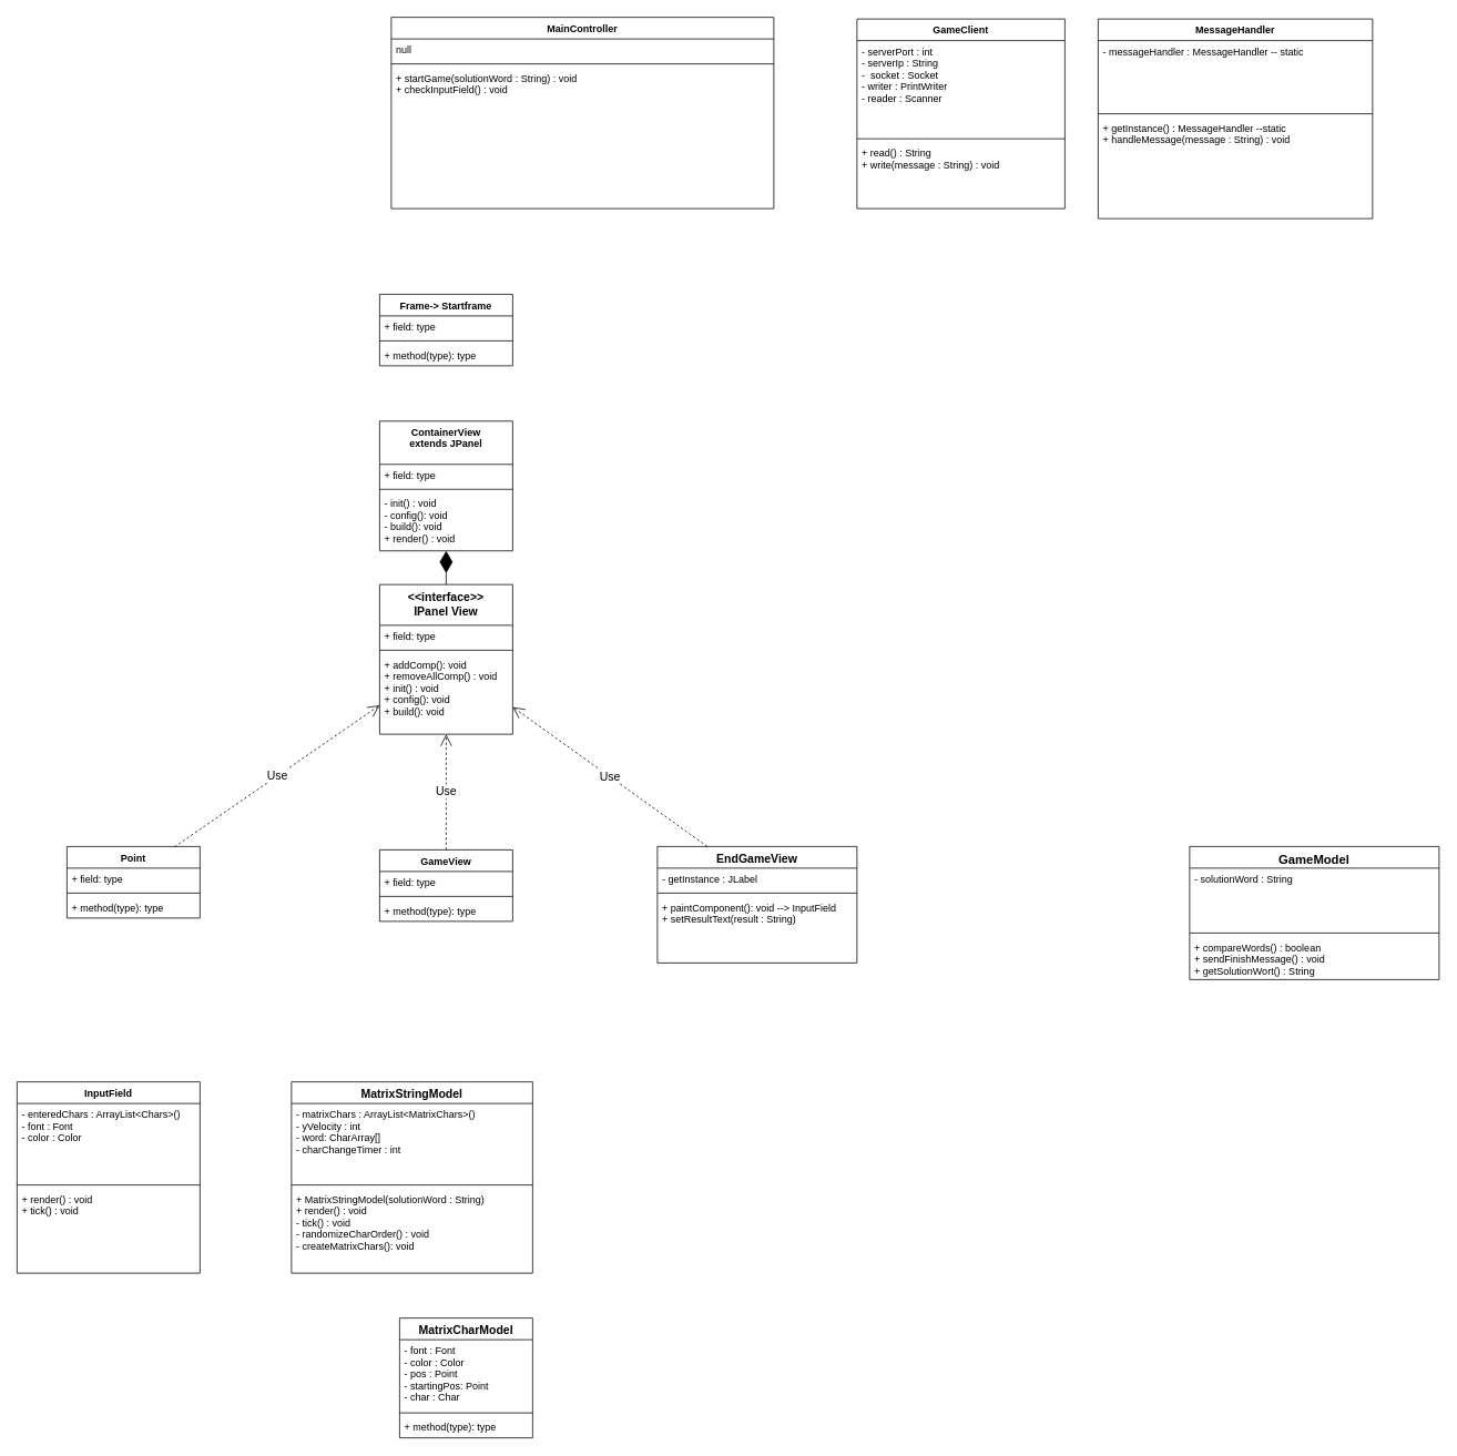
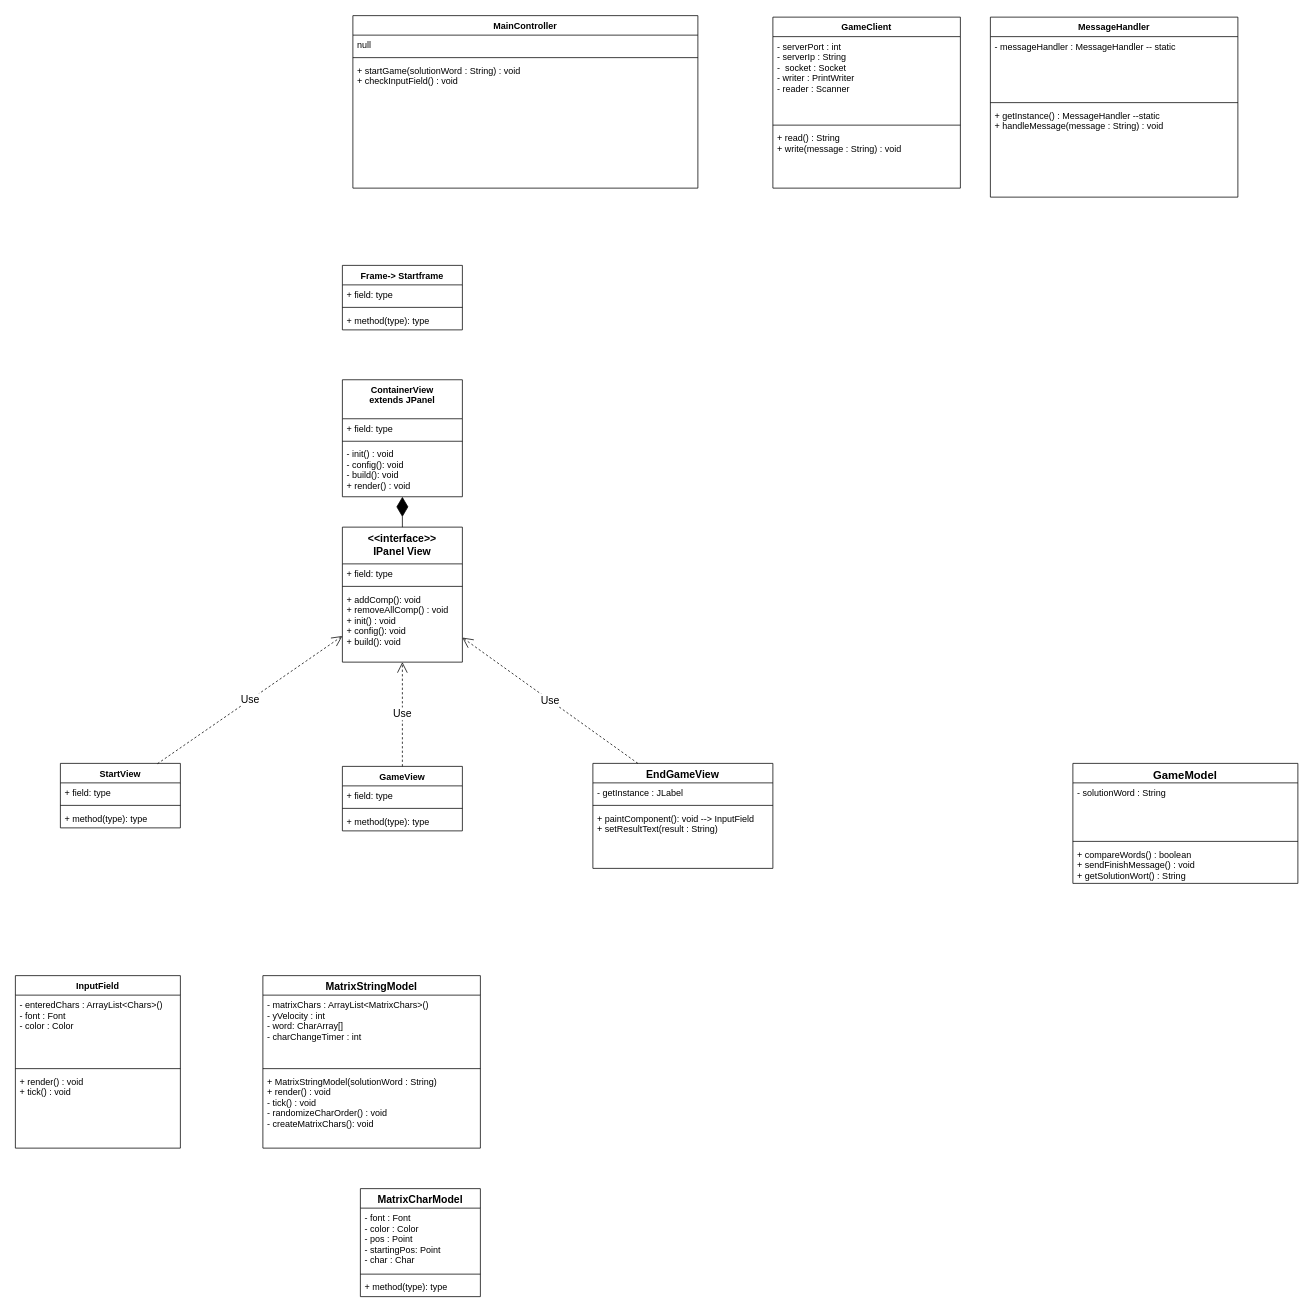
  <mxCell id="0" />
  <mxCell id="1" parent="0" />
  <mxCell id="2" value="GameModel&#10;&#10;" style="swimlane;fontStyle=1;align=center;verticalAlign=top;childLayout=stackLayout;horizontal=1;startSize=26;horizontalStack=0;resizeParent=1;resizeParentMax=0;resizeLast=0;collapsible=1;marginBottom=0;fontSize=15;" parent="1" vertex="1"><mxGeometry x="1430" y="1017" width="300" height="160" as="geometry"><mxRectangle x="480" y="237" width="110" height="26" as="alternateBounds" /></mxGeometry></mxCell>
  <mxCell id="3" value="- solutionWord : String&#10;" style="text;strokeColor=none;fillColor=none;align=left;verticalAlign=top;spacingLeft=4;spacingRight=4;overflow=hidden;rotatable=0;points=[[0,0.5],[1,0.5]];portConstraint=eastwest;" parent="2" vertex="1"><mxGeometry y="26" width="300" height="74" as="geometry" /></mxCell>
  <mxCell id="4" value="" style="line;strokeWidth=1;fillColor=none;align=left;verticalAlign=middle;spacingTop=-1;spacingLeft=3;spacingRight=3;rotatable=0;labelPosition=right;points=[];portConstraint=eastwest;" parent="2" vertex="1"><mxGeometry y="100" width="300" height="8" as="geometry" /></mxCell>
  <mxCell id="5" value="+ compareWords() : boolean&#10;+ sendFinishMessage() : void&#10;+ getSolutionWort() : String" style="text;strokeColor=none;fillColor=none;align=left;verticalAlign=top;spacingLeft=4;spacingRight=4;overflow=hidden;rotatable=0;points=[[0,0.5],[1,0.5]];portConstraint=eastwest;" parent="2" vertex="1"><mxGeometry y="108" width="300" height="52" as="geometry" /></mxCell>
  <mxCell id="6" value="MatrixStringModel&#10;&#10;" style="swimlane;fontStyle=1;align=center;verticalAlign=top;childLayout=stackLayout;horizontal=1;startSize=26;horizontalStack=0;resizeParent=1;resizeParentMax=0;resizeLast=0;collapsible=1;marginBottom=0;labelBackgroundColor=none;fontSize=14;" parent="1" vertex="1"><mxGeometry x="350" y="1300" width="290" height="230" as="geometry" /></mxCell>
  <mxCell id="7" value="- matrixChars : ArrayList&lt;MatrixChars&gt;()&#10;- yVelocity : int&#10;- word: CharArray[]&#10;- charChangeTimer : int&#10;&#10;" style="text;strokeColor=none;fillColor=none;align=left;verticalAlign=top;spacingLeft=4;spacingRight=4;overflow=hidden;rotatable=0;points=[[0,0.5],[1,0.5]];portConstraint=eastwest;" parent="6" vertex="1"><mxGeometry y="26" width="290" height="94" as="geometry" /></mxCell>
  <mxCell id="8" value="" style="line;strokeWidth=1;fillColor=none;align=left;verticalAlign=middle;spacingTop=-1;spacingLeft=3;spacingRight=3;rotatable=0;labelPosition=right;points=[];portConstraint=eastwest;" parent="6" vertex="1"><mxGeometry y="120" width="290" height="8" as="geometry" /></mxCell>
  <mxCell id="9" value="+ MatrixStringModel(solutionWord : String) &#10;+ render() : void&#10;- tick() : void&#10;- randomizeCharOrder() : void &#10;- createMatrixChars(): void&#10;" style="text;strokeColor=none;fillColor=none;align=left;verticalAlign=top;spacingLeft=4;spacingRight=4;overflow=hidden;rotatable=0;points=[[0,0.5],[1,0.5]];portConstraint=eastwest;" parent="6" vertex="1"><mxGeometry y="128" width="290" height="102" as="geometry" /></mxCell>
  <mxCell id="10" value="MatrixCharModel&#10;&#10;" style="swimlane;fontStyle=1;align=center;verticalAlign=top;childLayout=stackLayout;horizontal=1;startSize=26;horizontalStack=0;resizeParent=1;resizeParentMax=0;resizeLast=0;collapsible=1;marginBottom=0;labelBackgroundColor=none;fontSize=14;" parent="1" vertex="1"><mxGeometry x="480" y="1584" width="160" height="144" as="geometry" /></mxCell>
  <mxCell id="11" value="- font : Font&#10;- color : Color&#10;- pos : Point&#10;- startingPos: Point&#10;- char : Char" style="text;strokeColor=none;fillColor=none;align=left;verticalAlign=top;spacingLeft=4;spacingRight=4;overflow=hidden;rotatable=0;points=[[0,0.5],[1,0.5]];portConstraint=eastwest;" parent="10" vertex="1"><mxGeometry y="26" width="160" height="84" as="geometry" /></mxCell>
  <mxCell id="12" value="" style="line;strokeWidth=1;fillColor=none;align=left;verticalAlign=middle;spacingTop=-1;spacingLeft=3;spacingRight=3;rotatable=0;labelPosition=right;points=[];portConstraint=eastwest;" parent="10" vertex="1"><mxGeometry y="110" width="160" height="8" as="geometry" /></mxCell>
  <mxCell id="13" value="+ method(type): type" style="text;strokeColor=none;fillColor=none;align=left;verticalAlign=top;spacingLeft=4;spacingRight=4;overflow=hidden;rotatable=0;points=[[0,0.5],[1,0.5]];portConstraint=eastwest;" parent="10" vertex="1"><mxGeometry y="118" width="160" height="26" as="geometry" /></mxCell>
  <mxCell id="14" value="ContainerView&#10;extends JPanel&#10;&#10;" style="swimlane;fontStyle=1;align=center;verticalAlign=top;childLayout=stackLayout;horizontal=1;startSize=52;horizontalStack=0;resizeParent=1;resizeParentMax=0;resizeLast=0;collapsible=1;marginBottom=0;" parent="1" vertex="1"><mxGeometry x="456" y="505.5" width="160" height="156" as="geometry" /></mxCell>
  <mxCell id="15" value="+ field: type" style="text;strokeColor=none;fillColor=none;align=left;verticalAlign=top;spacingLeft=4;spacingRight=4;overflow=hidden;rotatable=0;points=[[0,0.5],[1,0.5]];portConstraint=eastwest;" parent="14" vertex="1"><mxGeometry y="52" width="160" height="26" as="geometry" /></mxCell>
  <mxCell id="16" value="" style="line;strokeWidth=1;fillColor=none;align=left;verticalAlign=middle;spacingTop=-1;spacingLeft=3;spacingRight=3;rotatable=0;labelPosition=right;points=[];portConstraint=eastwest;" parent="14" vertex="1"><mxGeometry y="78" width="160" height="8" as="geometry" /></mxCell>
  <mxCell id="17" value="- init() : void&#10;- config(): void&#10;- build(): void&#10;+ render() : void&#10;" style="text;strokeColor=none;fillColor=none;align=left;verticalAlign=top;spacingLeft=4;spacingRight=4;overflow=hidden;rotatable=0;points=[[0,0.5],[1,0.5]];portConstraint=eastwest;" parent="14" vertex="1"><mxGeometry y="86" width="160" height="70" as="geometry" /></mxCell>
  <mxCell id="18" value="Frame-&gt; Startframe&#10;&#10;" style="swimlane;fontStyle=1;align=center;verticalAlign=top;childLayout=stackLayout;horizontal=1;startSize=26;horizontalStack=0;resizeParent=1;resizeParentMax=0;resizeLast=0;collapsible=1;marginBottom=0;" parent="1" vertex="1"><mxGeometry x="456" y="353" width="160" height="86" as="geometry" /></mxCell>
  <mxCell id="19" value="+ field: type" style="text;strokeColor=none;fillColor=none;align=left;verticalAlign=top;spacingLeft=4;spacingRight=4;overflow=hidden;rotatable=0;points=[[0,0.5],[1,0.5]];portConstraint=eastwest;" parent="18" vertex="1"><mxGeometry y="26" width="160" height="26" as="geometry" /></mxCell>
  <mxCell id="20" value="" style="line;strokeWidth=1;fillColor=none;align=left;verticalAlign=middle;spacingTop=-1;spacingLeft=3;spacingRight=3;rotatable=0;labelPosition=right;points=[];portConstraint=eastwest;" parent="18" vertex="1"><mxGeometry y="52" width="160" height="8" as="geometry" /></mxCell>
  <mxCell id="21" value="+ method(type): type" style="text;strokeColor=none;fillColor=none;align=left;verticalAlign=top;spacingLeft=4;spacingRight=4;overflow=hidden;rotatable=0;points=[[0,0.5],[1,0.5]];portConstraint=eastwest;" parent="18" vertex="1"><mxGeometry y="60" width="160" height="26" as="geometry" /></mxCell>
- <mxCell id="22" value="Point&#10;&#10;" style="swimlane;fontStyle=1;align=center;verticalAlign=top;childLayout=stackLayout;horizontal=1;startSize=26;horizontalStack=0;resizeParent=1;resizeParentMax=0;resizeLast=0;collapsible=1;marginBottom=0;" parent="1" vertex="1"><mxGeometry x="80" y="1017" width="160" height="86" as="geometry" /></mxCell>
+ <mxCell id="22" value="StartView&#10;&#10;" style="swimlane;fontStyle=1;align=center;verticalAlign=top;childLayout=stackLayout;horizontal=1;startSize=26;horizontalStack=0;resizeParent=1;resizeParentMax=0;resizeLast=0;collapsible=1;marginBottom=0;" parent="1" vertex="1"><mxGeometry x="80" y="1017" width="160" height="86" as="geometry" /></mxCell>
  <mxCell id="23" value="+ field: type" style="text;strokeColor=none;fillColor=none;align=left;verticalAlign=top;spacingLeft=4;spacingRight=4;overflow=hidden;rotatable=0;points=[[0,0.5],[1,0.5]];portConstraint=eastwest;" parent="22" vertex="1"><mxGeometry y="26" width="160" height="26" as="geometry" /></mxCell>
  <mxCell id="24" value="" style="line;strokeWidth=1;fillColor=none;align=left;verticalAlign=middle;spacingTop=-1;spacingLeft=3;spacingRight=3;rotatable=0;labelPosition=right;points=[];portConstraint=eastwest;" parent="22" vertex="1"><mxGeometry y="52" width="160" height="8" as="geometry" /></mxCell>
  <mxCell id="25" value="+ method(type): type" style="text;strokeColor=none;fillColor=none;align=left;verticalAlign=top;spacingLeft=4;spacingRight=4;overflow=hidden;rotatable=0;points=[[0,0.5],[1,0.5]];portConstraint=eastwest;" parent="22" vertex="1"><mxGeometry y="60" width="160" height="26" as="geometry" /></mxCell>
  <mxCell id="26" value="GameView&#10;&#10;" style="swimlane;fontStyle=1;align=center;verticalAlign=top;childLayout=stackLayout;horizontal=1;startSize=26;horizontalStack=0;resizeParent=1;resizeParentMax=0;resizeLast=0;collapsible=1;marginBottom=0;" parent="1" vertex="1"><mxGeometry x="456" y="1021" width="160" height="86" as="geometry" /></mxCell>
  <mxCell id="27" value="+ field: type" style="text;strokeColor=none;fillColor=none;align=left;verticalAlign=top;spacingLeft=4;spacingRight=4;overflow=hidden;rotatable=0;points=[[0,0.5],[1,0.5]];portConstraint=eastwest;" parent="26" vertex="1"><mxGeometry y="26" width="160" height="26" as="geometry" /></mxCell>
  <mxCell id="28" value="" style="line;strokeWidth=1;fillColor=none;align=left;verticalAlign=middle;spacingTop=-1;spacingLeft=3;spacingRight=3;rotatable=0;labelPosition=right;points=[];portConstraint=eastwest;" parent="26" vertex="1"><mxGeometry y="52" width="160" height="8" as="geometry" /></mxCell>
  <mxCell id="29" value="+ method(type): type" style="text;strokeColor=none;fillColor=none;align=left;verticalAlign=top;spacingLeft=4;spacingRight=4;overflow=hidden;rotatable=0;points=[[0,0.5],[1,0.5]];portConstraint=eastwest;" parent="26" vertex="1"><mxGeometry y="60" width="160" height="26" as="geometry" /></mxCell>
  <mxCell id="30" value="&lt;&lt;interface&gt;&gt;&#10;IPanel View&#10;&#10;" style="swimlane;fontStyle=1;align=center;verticalAlign=top;childLayout=stackLayout;horizontal=1;startSize=49;horizontalStack=0;resizeParent=1;resizeParentMax=0;resizeLast=0;collapsible=1;marginBottom=0;fontSize=14;" parent="1" vertex="1"><mxGeometry x="456" y="702" width="160" height="180" as="geometry" /></mxCell>
  <mxCell id="31" value="+ field: type" style="text;strokeColor=none;fillColor=none;align=left;verticalAlign=top;spacingLeft=4;spacingRight=4;overflow=hidden;rotatable=0;points=[[0,0.5],[1,0.5]];portConstraint=eastwest;" parent="30" vertex="1"><mxGeometry y="49" width="160" height="26" as="geometry" /></mxCell>
  <mxCell id="32" value="" style="line;strokeWidth=1;fillColor=none;align=left;verticalAlign=middle;spacingTop=-1;spacingLeft=3;spacingRight=3;rotatable=0;labelPosition=right;points=[];portConstraint=eastwest;" parent="30" vertex="1"><mxGeometry y="75" width="160" height="8" as="geometry" /></mxCell>
  <mxCell id="33" value="+ addComp(): void&#10;+ removeAllComp() : void&#10;+ init() : void&#10;+ config(): void&#10;+ build(): void" style="text;strokeColor=none;fillColor=none;align=left;verticalAlign=top;spacingLeft=4;spacingRight=4;overflow=hidden;rotatable=0;points=[[0,0.5],[1,0.5]];portConstraint=eastwest;" parent="30" vertex="1"><mxGeometry y="83" width="160" height="97" as="geometry" /></mxCell>
  <mxCell id="34" value="Use" style="endArrow=open;endSize=12;dashed=1;html=1;fontSize=14;exitX=0.809;exitY=0.005;exitDx=0;exitDy=0;exitPerimeter=0;" parent="1" source="22" target="30" edge="1"><mxGeometry width="160" relative="1" as="geometry"><mxPoint x="480" y="980" as="sourcePoint" /><mxPoint x="640" y="980" as="targetPoint" /></mxGeometry></mxCell>
  <mxCell id="35" value="Use" style="endArrow=open;endSize=12;dashed=1;html=1;fontSize=14;exitX=0.5;exitY=0;exitDx=0;exitDy=0;" parent="1" source="26" target="30" edge="1"><mxGeometry width="160" relative="1" as="geometry"><mxPoint x="830" y="950" as="sourcePoint" /><mxPoint x="990" y="950" as="targetPoint" /></mxGeometry></mxCell>
  <mxCell id="36" value="" style="endArrow=diamondThin;endFill=1;endSize=24;html=1;fontSize=14;exitX=0.5;exitY=0;exitDx=0;exitDy=0;" parent="1" source="30" target="14" edge="1"><mxGeometry width="160" relative="1" as="geometry"><mxPoint x="250" as="sourcePoint" y="780" /><mxPoint x="520" y="770" as="targetPoint" /></mxGeometry></mxCell>
  <mxCell id="37" value="EndGameView&#10;&#10;" style="swimlane;fontStyle=1;align=center;verticalAlign=top;childLayout=stackLayout;horizontal=1;startSize=26;horizontalStack=0;resizeParent=1;resizeParentMax=0;resizeLast=0;collapsible=1;marginBottom=0;labelBackgroundColor=none;fontSize=14;" parent="1" vertex="1"><mxGeometry x="790" y="1017" width="240" height="140" as="geometry" /></mxCell>
  <mxCell id="38" value="- getInstance : JLabel&#10;" style="text;strokeColor=none;fillColor=none;align=left;verticalAlign=top;spacingLeft=4;spacingRight=4;overflow=hidden;rotatable=0;points=[[0,0.5],[1,0.5]];portConstraint=eastwest;" parent="37" vertex="1"><mxGeometry y="26" width="240" height="26" as="geometry" /></mxCell>
  <mxCell id="39" value="" style="line;strokeWidth=1;fillColor=none;align=left;verticalAlign=middle;spacingTop=-1;spacingLeft=3;spacingRight=3;rotatable=0;labelPosition=right;points=[];portConstraint=eastwest;" parent="37" vertex="1"><mxGeometry y="52" width="240" height="8" as="geometry" /></mxCell>
  <mxCell id="40" value="+ paintComponent(): void --&gt; InputField&#10;+ setResultText(result : String)&#10;" style="text;strokeColor=none;fillColor=none;align=left;verticalAlign=top;spacingLeft=4;spacingRight=4;overflow=hidden;rotatable=0;points=[[0,0.5],[1,0.5]];portConstraint=eastwest;" parent="37" vertex="1"><mxGeometry y="60" width="240" height="80" as="geometry" /></mxCell>
  <mxCell id="41" value="Use" style="endArrow=open;endSize=12;dashed=1;html=1;fontSize=14;exitX=0.25;exitY=0;exitDx=0;exitDy=0;" parent="1" source="37" target="30" edge="1"><mxGeometry width="160" relative="1" as="geometry"><mxPoint x="980" y="960" as="sourcePoint" /><mxPoint x="1140" y="960" as="targetPoint" /></mxGeometry></mxCell>
  <mxCell id="42" value="MainController" style="swimlane;fontStyle=1;align=center;verticalAlign=top;childLayout=stackLayout;horizontal=1;startSize=26;horizontalStack=0;resizeParent=1;resizeParentMax=0;resizeLast=0;collapsible=1;marginBottom=0;" parent="1" vertex="1"><mxGeometry x="470" y="20" width="460" height="230" as="geometry" /></mxCell>
  <mxCell id="43" value="null" style="text;strokeColor=none;fillColor=none;align=left;verticalAlign=top;spacingLeft=4;spacingRight=4;overflow=hidden;rotatable=0;points=[[0,0.5],[1,0.5]];portConstraint=eastwest;" parent="42" vertex="1"><mxGeometry y="26" width="460" height="26" as="geometry" /></mxCell>
  <mxCell id="44" value="" style="line;strokeWidth=1;fillColor=none;align=left;verticalAlign=middle;spacingTop=-1;spacingLeft=3;spacingRight=3;rotatable=0;labelPosition=right;points=[];portConstraint=eastwest;" parent="42" vertex="1"><mxGeometry y="52" width="460" height="8" as="geometry" /></mxCell>
  <mxCell id="45" value="+ startGame(solutionWord : String) : void&#10;+ checkInputField() : void&#10;" style="text;strokeColor=none;fillColor=none;align=left;verticalAlign=top;spacingLeft=4;spacingRight=4;overflow=hidden;rotatable=0;points=[[0,0.5],[1,0.5]];portConstraint=eastwest;" parent="42" vertex="1"><mxGeometry y="60" width="460" height="170" as="geometry" /></mxCell>
  <mxCell id="46" value="GameClient&#10;" style="swimlane;fontStyle=1;align=center;verticalAlign=top;childLayout=stackLayout;horizontal=1;startSize=26;horizontalStack=0;resizeParent=1;resizeParentMax=0;resizeLast=0;collapsible=1;marginBottom=0;" parent="1" vertex="1"><mxGeometry x="1030" y="22" width="250" height="228" as="geometry" /></mxCell>
  <mxCell id="47" value="- serverPort : int&#10;- serverIp : String&#10;-  socket : Socket&#10;- writer : PrintWriter&#10;- reader : Scanner&#10;" style="text;strokeColor=none;fillColor=none;align=left;verticalAlign=top;spacingLeft=4;spacingRight=4;overflow=hidden;rotatable=0;points=[[0,0.5],[1,0.5]];portConstraint=eastwest;" parent="46" vertex="1"><mxGeometry y="26" width="250" height="114" as="geometry" /></mxCell>
  <mxCell id="48" value="" style="line;strokeWidth=1;fillColor=none;align=left;verticalAlign=middle;spacingTop=-1;spacingLeft=3;spacingRight=3;rotatable=0;labelPosition=right;points=[];portConstraint=eastwest;" parent="46" vertex="1"><mxGeometry y="140" width="250" height="8" as="geometry" /></mxCell>
  <mxCell id="49" value="+ read() : String&#10;+ write(message : String) : void&#10;" style="text;strokeColor=none;fillColor=none;align=left;verticalAlign=top;spacingLeft=4;spacingRight=4;overflow=hidden;rotatable=0;points=[[0,0.5],[1,0.5]];portConstraint=eastwest;" parent="46" vertex="1"><mxGeometry y="148" width="250" height="80" as="geometry" /></mxCell>
  <mxCell id="50" value="MessageHandler" style="swimlane;fontStyle=1;align=center;verticalAlign=top;childLayout=stackLayout;horizontal=1;startSize=26;horizontalStack=0;resizeParent=1;resizeParentMax=0;resizeLast=0;collapsible=1;marginBottom=0;" parent="1" vertex="1"><mxGeometry x="1320" y="22" width="330" height="240" as="geometry" /></mxCell>
  <mxCell id="51" value="- messageHandler : MessageHandler -- static" style="text;strokeColor=none;fillColor=none;align=left;verticalAlign=top;spacingLeft=4;spacingRight=4;overflow=hidden;rotatable=0;points=[[0,0.5],[1,0.5]];portConstraint=eastwest;fontStyle=0" parent="50" vertex="1"><mxGeometry y="26" width="330" height="84" as="geometry" /></mxCell>
  <mxCell id="52" value="" style="line;strokeWidth=1;fillColor=none;align=left;verticalAlign=middle;spacingTop=-1;spacingLeft=3;spacingRight=3;rotatable=0;labelPosition=right;points=[];portConstraint=eastwest;" parent="50" vertex="1"><mxGeometry y="110" width="330" height="8" as="geometry" /></mxCell>
  <mxCell id="53" value="+ getInstance() : MessageHandler --static&#10;+ handleMessage(message : String) : void&#10;" style="text;strokeColor=none;fillColor=none;align=left;verticalAlign=top;spacingLeft=4;spacingRight=4;overflow=hidden;rotatable=0;points=[[0,0.5],[1,0.5]];portConstraint=eastwest;fontStyle=0" parent="50" vertex="1"><mxGeometry y="118" width="330" height="122" as="geometry" /></mxCell>
  <mxCell id="54" value="InputField" style="swimlane;fontStyle=1;align=center;verticalAlign=top;childLayout=stackLayout;horizontal=1;startSize=26;horizontalStack=0;resizeParent=1;resizeParentMax=0;resizeLast=0;collapsible=1;marginBottom=0;" parent="1" vertex="1"><mxGeometry x="20" y="1300" width="220" height="230" as="geometry" /></mxCell>
  <mxCell id="55" value="- enteredChars : ArrayList&lt;Chars&gt;()&#10;- font : Font&#10;- color : Color&#10;" style="text;strokeColor=none;fillColor=none;align=left;verticalAlign=top;spacingLeft=4;spacingRight=4;overflow=hidden;rotatable=0;points=[[0,0.5],[1,0.5]];portConstraint=eastwest;" parent="54" vertex="1"><mxGeometry y="26" width="220" height="94" as="geometry" /></mxCell>
  <mxCell id="56" value="" style="line;strokeWidth=1;fillColor=none;align=left;verticalAlign=middle;spacingTop=-1;spacingLeft=3;spacingRight=3;rotatable=0;labelPosition=right;points=[];portConstraint=eastwest;" parent="54" vertex="1"><mxGeometry y="120" width="220" height="8" as="geometry" /></mxCell>
  <mxCell id="57" value="+ render() : void&#10;+ tick() : void&#10;" style="text;strokeColor=none;fillColor=none;align=left;verticalAlign=top;spacingLeft=4;spacingRight=4;overflow=hidden;rotatable=0;points=[[0,0.5],[1,0.5]];portConstraint=eastwest;" parent="54" vertex="1"><mxGeometry y="128" width="220" height="102" as="geometry" /></mxCell>
